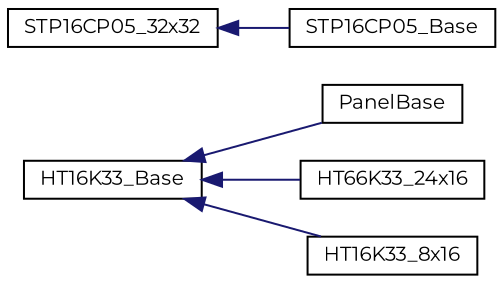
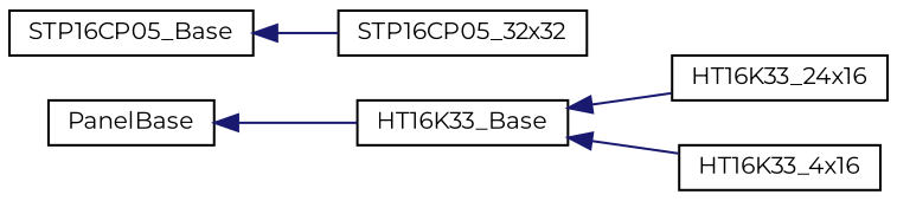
  digraph {
    fontname=Montserrat
    rankdir=LR
    node [color=black fillcolor=white fontname=Montserrat fontsize=10 shape=record style=filled]
    edge [color=midnightblue dir=back fontname=Montserrat fontsize=10 labelfontname=Helvetica labelfontsize=10 style=solid]
    n1 [height=0.2 label=PanelBase width=0.4]
    n2 [height=0.2 label=HT16K33_Base width=0.4]
-   n3 [height=0.2 label=HT66K33_24x16 width=0.4]
-   n4 [height=0.2 label=HT16K33_8x16 width=0.4]
+   n3 [height=0.2 label=HT16K33_24x16 width=0.4]
+   n4 [height=0.2 label=HT16K33_4x16 width=0.4]
    n5 [height=0.2 label=STP16CP05_Base width=0.4]
    n6 [height=0.2 label=STP16CP05_32x32 width=0.4]
-   n2 -> n1
+   n1 -> n2
    n2 -> n3
    n2 -> n4
-   n6 -> n5
+   n5 -> n6
  }
